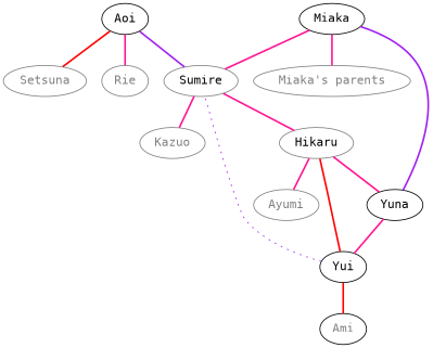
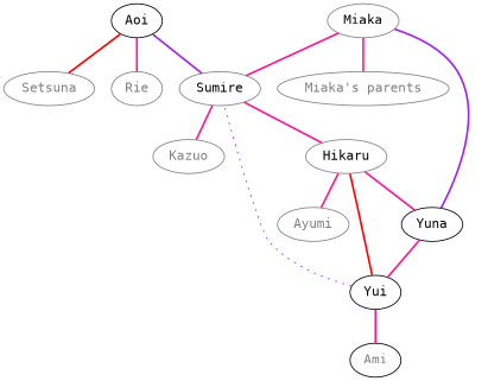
  strict graph {
    fontname="DejaVu Sans Mono"
    node [color="#808080" fontcolor=black fontname="DejaVu Sans Mono"]
    edge [color=deeppink fontcolor="#808080" fontname="DejaVu Sans Mono" style=bold]
    Aoi [color=black]
    Hikaru
-   Miaka [color=black]
+   Miaka
    Sumire
    Yui [color=black]
    Yuna [color=black]
    Rie [fontcolor="#808080"]
    Setsuna [fontcolor="#808080"]
    Ayumi [fontcolor="#808080"]
    "Miaka's parents" [fontcolor="#808080"]
    Kazuo [fontcolor="#808080"]
    Ami [color=black fontcolor="#808080"]
    subgraph sub_1 {
      Aoi
      Hikaru
      Miaka
      Sumire
      Yui
      Yuna
    }
    Aoi -- Sumire [color=purple]
    Aoi -- Rie
    Aoi -- Setsuna [color=red]
    Hikaru -- Yuna
    Hikaru -- Ayumi
    Miaka -- Sumire
    Miaka -- Yuna [color=purple]
    Miaka -- "Miaka's parents"
    Sumire -- Hikaru
    Sumire -- Kazuo
    Yui -- Hikaru [color=red]
    Yui -- Sumire [color=purple style=dotted]
-   Yui -- Ami [color=red]
+   Yui -- Ami
    Yuna -- Yui
  }
